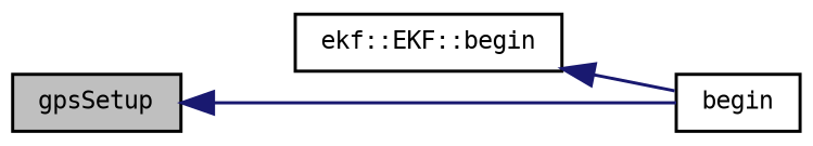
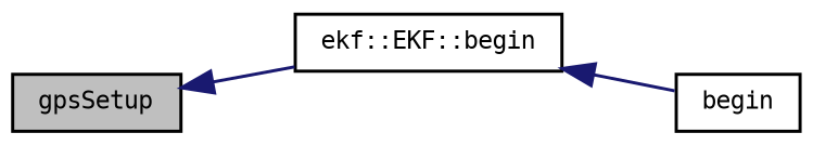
  digraph {
    rankdir=LR
    node [color=black fontname=DejaVuSansMono fontsize=8 shape=record]
    edge [color=midnightblue dir=back fontname=DejaVuSansMono fontsize=8 labelfontname=DejaVuSansMono labelfontsize=8 style=solid]
    n1 [fillcolor=grey75 fontcolor=black height=0.2 label=gpsSetup style=filled width=0.4]
    n2 [height=0.2 label="ekf::EKF::begin" width=0.4]
    n3 [height=0.2 label=begin width=0.4]
-   n1 -> n3
+   n1 -> n2
    n2 -> n3
  }
